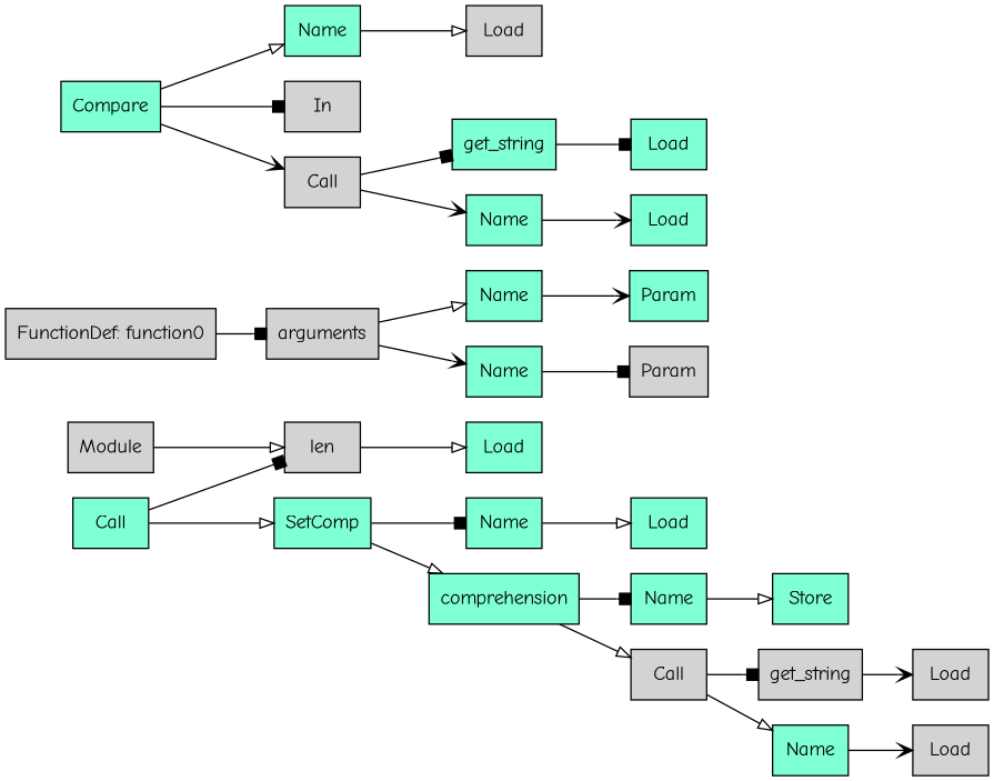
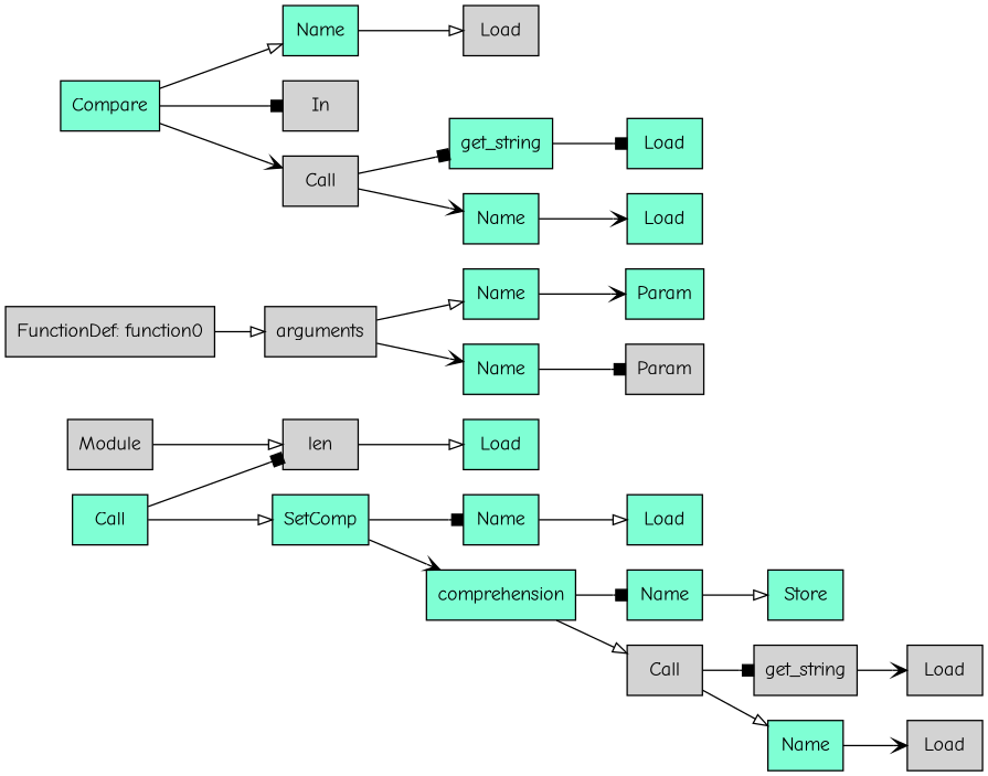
  digraph {
    fontname="Comic Neue"
    rankdir=LR
    node [fillcolor=aquamarine fontname="Comic Neue" shape=rect style=filled]
    edge [arrowhead=onormal fontname="Comic Neue"]
    n1 [fillcolor=lightgrey label=Module]
    n2 [fillcolor=lightgrey label=len]
    n3 [fillcolor=lightgrey label="FunctionDef: function0"]
    n4 [fillcolor=lightgrey label=arguments]
    n5 [label=Name]
    n6 [label=Name]
    n7 [label=Param]
    n8 [fillcolor=lightgrey label=Param]
    n9 [label=Call]
    n10 [label=SetComp]
    n11 [label=Load]
    n12 [label=Name]
    n13 [label=comprehension]
    n14 [label=Load]
    n15 [label=Name]
    n16 [fillcolor=lightgrey label=Call]
    n17 [label=Store]
    n18 [fillcolor=lightgrey label=get_string]
    n19 [label=Name]
    n20 [label=Compare]
    n21 [label=Name]
    n22 [fillcolor=lightgrey label=In]
    n23 [fillcolor=lightgrey label=Call]
    n24 [fillcolor=lightgrey label=Load]
    n25 [fillcolor=lightgrey label=Load]
    n26 [fillcolor=lightgrey label=Load]
    n27 [label=get_string]
    n28 [label=Name]
    n29 [label=Load]
    n30 [label=Load]
    n1 -> n2
    n2 -> n11
-   n3 -> n4 [arrowhead=box]
+   n3 -> n4
    n4 -> n5
    n4 -> n6 [arrowhead=vee]
    n5 -> n7 [arrowhead=vee]
    n6 -> n8 [arrowhead=box]
    n9 -> n2 [arrowhead=box]
    n9 -> n10
    n10 -> n12 [arrowhead=box]
-   n10 -> n13
+   n10 -> n13 [arrowhead=vee]
    n12 -> n14
    n13 -> n15 [arrowhead=box]
    n13 -> n16
    n15 -> n17
    n16 -> n18 [arrowhead=box]
    n16 -> n19
    n18 -> n24 [arrowhead=vee]
    n19 -> n25 [arrowhead=vee]
    n20 -> n21
    n20 -> n22 [arrowhead=box]
    n20 -> n23 [arrowhead=vee]
    n21 -> n26
    n23 -> n27 [arrowhead=box]
    n23 -> n28 [arrowhead=vee]
    n27 -> n29 [arrowhead=box]
    n28 -> n30 [arrowhead=vee]
  }
